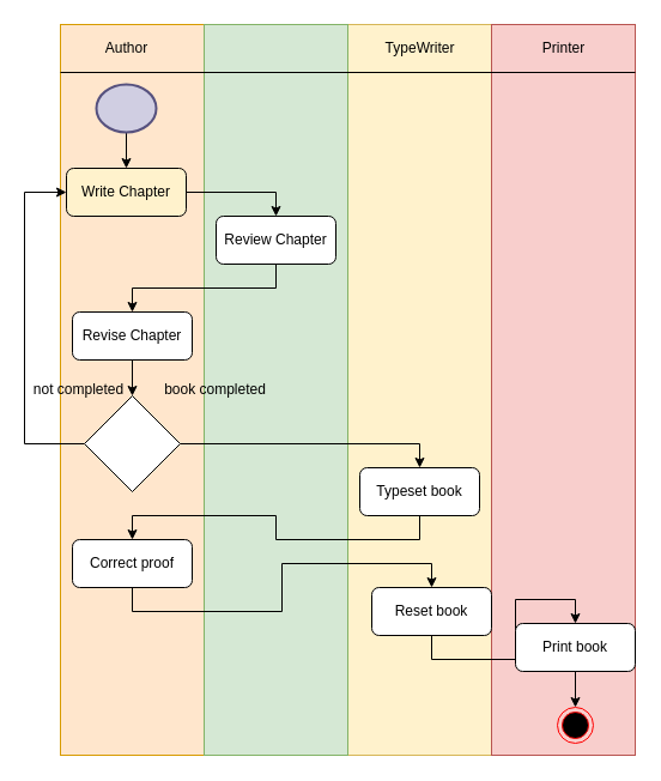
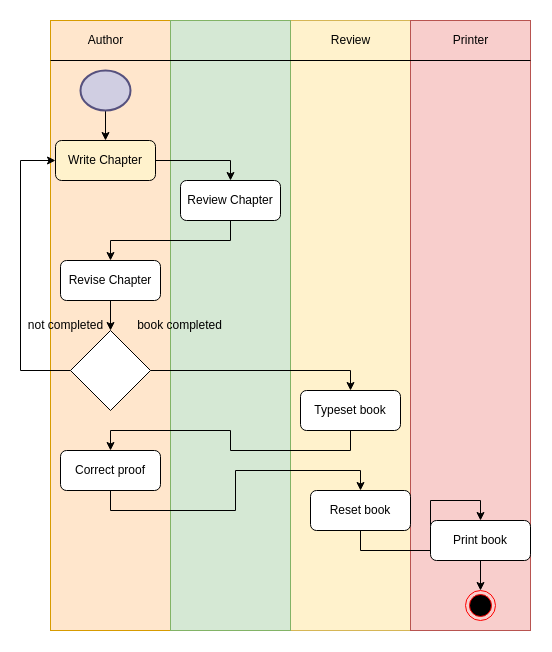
  <mxCell id="0" />
  <mxCell id="1" parent="0" />
  <mxCell id="2" value="" style="whiteSpace=wrap;html=1;fillColor=#ffe6cc;strokeColor=#d79b00;" parent="1" vertex="1"><mxGeometry x="50" y="20" width="120" height="610" as="geometry" /></mxCell>
  <mxCell id="3" value="" style="whiteSpace=wrap;html=1;fillColor=#fff2cc;strokeColor=#d6b656;" parent="1" vertex="1"><mxGeometry x="290" y="20" width="120" height="610" as="geometry" /></mxCell>
  <mxCell id="4" value="" style="whiteSpace=wrap;html=1;fillColor=#d5e8d4;strokeColor=#82b366;" parent="1" vertex="1"><mxGeometry x="170" y="20" width="120" height="610" as="geometry" /></mxCell>
  <mxCell id="5" value="" style="whiteSpace=wrap;html=1;fillColor=#f8cecc;strokeColor=#b85450;" parent="1" vertex="1"><mxGeometry x="410" y="20" width="120" height="610" as="geometry" /></mxCell>
  <mxCell id="6" value="" style="endArrow=none;html=1;" parent="1" edge="1"><mxGeometry width="50" height="50" relative="1" as="geometry"><mxPoint x="50" y="60" as="sourcePoint" /><mxPoint x="530" y="60" as="targetPoint" /></mxGeometry></mxCell>
  <mxCell id="7" value="Author" style="text;html=1;align=center;verticalAlign=middle;resizable=0;points=[];autosize=1;strokeColor=none;" parent="1" vertex="1"><mxGeometry x="80" y="30" width="50" height="20" as="geometry" /></mxCell>
- <mxCell id="8" value="TypeWriter" style="text;html=1;align=center;verticalAlign=middle;resizable=0;points=[];autosize=1;strokeColor=none;" parent="1" vertex="1"><mxGeometry x="315" y="30" width="70" height="20" as="geometry" /></mxCell>
+ <mxCell id="8" value="Review" style="text;html=1;align=center;verticalAlign=middle;resizable=0;points=[];autosize=1;strokeColor=none;" parent="1" vertex="1"><mxGeometry x="315" y="30" width="70" height="20" as="geometry" /></mxCell>
  <mxCell id="9" value="Printer" style="text;html=1;align=center;verticalAlign=middle;resizable=0;points=[];autosize=1;strokeColor=none;" parent="1" vertex="1"><mxGeometry x="445" y="30" width="50" height="20" as="geometry" /></mxCell>
  <mxCell id="10" value="" style="edgeStyle=orthogonalEdgeStyle;rounded=0;orthogonalLoop=1;jettySize=auto;html=1;" parent="1" source="11" target="13" edge="1"><mxGeometry relative="1" as="geometry" /></mxCell>
  <mxCell id="11" value="" style="strokeWidth=2;html=1;shape=mxgraph.flowchart.start_1;whiteSpace=wrap;fillColor=#d0cee2;strokeColor=#56517e;" parent="1" vertex="1"><mxGeometry x="80" y="70" width="50" height="40" as="geometry" /></mxCell>
  <mxCell id="12" value="" style="edgeStyle=orthogonalEdgeStyle;rounded=0;orthogonalLoop=1;jettySize=auto;html=1;entryX=0.5;entryY=0;entryDx=0;entryDy=0;exitX=1;exitY=0.5;exitDx=0;exitDy=0;" parent="1" source="13" target="15" edge="1"><mxGeometry relative="1" as="geometry"><mxPoint x="180" y="160" as="sourcePoint" /><mxPoint x="240" y="220" as="targetPoint" /></mxGeometry></mxCell>
  <mxCell id="13" value="Write Chapter" style="rounded=1;whiteSpace=wrap;html=1;fillColor=#fff2cc;" parent="1" vertex="1"><mxGeometry x="55" y="140" width="100" height="40" as="geometry" /></mxCell>
  <mxCell id="14" style="edgeStyle=orthogonalEdgeStyle;rounded=0;orthogonalLoop=1;jettySize=auto;html=1;exitX=0.5;exitY=1;exitDx=0;exitDy=0;entryX=0.5;entryY=0;entryDx=0;entryDy=0;" parent="1" source="15" target="19" edge="1"><mxGeometry relative="1" as="geometry"><Array as="points"><mxPoint x="230" y="240" /><mxPoint x="110" y="240" /></Array></mxGeometry></mxCell>
  <mxCell id="15" value="Review Chapter" style="rounded=1;whiteSpace=wrap;html=1;" parent="1" vertex="1"><mxGeometry x="180" y="180" width="100" height="40" as="geometry" /></mxCell>
  <mxCell id="16" style="edgeStyle=orthogonalEdgeStyle;rounded=0;orthogonalLoop=1;jettySize=auto;html=1;exitX=0.5;exitY=1;exitDx=0;exitDy=0;entryX=0.5;entryY=0;entryDx=0;entryDy=0;" parent="1" source="17" target="24" edge="1"><mxGeometry relative="1" as="geometry" /></mxCell>
  <mxCell id="17" value="Typeset book" style="rounded=1;whiteSpace=wrap;html=1;" parent="1" vertex="1"><mxGeometry x="300" y="390" width="100" height="40" as="geometry" /></mxCell>
  <mxCell id="18" value="" style="edgeStyle=orthogonalEdgeStyle;rounded=0;orthogonalLoop=1;jettySize=auto;html=1;entryX=0.5;entryY=0;entryDx=0;entryDy=0;" parent="1" source="19" target="22" edge="1"><mxGeometry relative="1" as="geometry"><mxPoint x="110" y="360" as="targetPoint" /></mxGeometry></mxCell>
  <mxCell id="19" value="Revise Chapter" style="rounded=1;whiteSpace=wrap;html=1;" parent="1" vertex="1"><mxGeometry x="60" y="260" width="100" height="40" as="geometry" /></mxCell>
  <mxCell id="20" style="edgeStyle=orthogonalEdgeStyle;rounded=0;orthogonalLoop=1;jettySize=auto;html=1;entryX=0.5;entryY=0;entryDx=0;entryDy=0;" parent="1" source="22" target="17" edge="1"><mxGeometry relative="1" as="geometry" /></mxCell>
  <mxCell id="21" style="edgeStyle=orthogonalEdgeStyle;rounded=0;orthogonalLoop=1;jettySize=auto;html=1;exitX=0;exitY=0.5;exitDx=0;exitDy=0;entryX=0;entryY=0.5;entryDx=0;entryDy=0;" parent="1" source="22" target="13" edge="1"><mxGeometry relative="1" as="geometry"><Array as="points"><mxPoint x="20" y="370" /><mxPoint x="20" y="160" /></Array></mxGeometry></mxCell>
  <mxCell id="22" value="" style="rhombus;whiteSpace=wrap;html=1;" parent="1" vertex="1"><mxGeometry x="70" y="330" width="80" height="80" as="geometry" /></mxCell>
  <mxCell id="23" style="edgeStyle=orthogonalEdgeStyle;rounded=0;orthogonalLoop=1;jettySize=auto;html=1;exitX=0.5;exitY=1;exitDx=0;exitDy=0;entryX=0.5;entryY=0;entryDx=0;entryDy=0;" parent="1" source="24" target="26" edge="1"><mxGeometry relative="1" as="geometry" /></mxCell>
  <mxCell id="24" value="Correct proof" style="rounded=1;whiteSpace=wrap;html=1;" parent="1" vertex="1"><mxGeometry x="60" y="450" width="100" height="40" as="geometry" /></mxCell>
  <mxCell id="25" style="edgeStyle=orthogonalEdgeStyle;rounded=0;orthogonalLoop=1;jettySize=auto;html=1;exitX=0.5;exitY=1;exitDx=0;exitDy=0;entryX=0.5;entryY=0;entryDx=0;entryDy=0;" parent="1" source="26" target="30" edge="1"><mxGeometry relative="1" as="geometry" /></mxCell>
  <mxCell id="26" value="Reset book" style="rounded=1;whiteSpace=wrap;html=1;" parent="1" vertex="1"><mxGeometry x="310" y="490" width="100" height="40" as="geometry" /></mxCell>
  <mxCell id="27" value="not completed&lt;br&gt;" style="text;html=1;align=center;verticalAlign=middle;resizable=0;points=[];autosize=1;strokeColor=none;" parent="1" vertex="1"><mxGeometry x="20" y="315" width="90" height="20" as="geometry" /></mxCell>
  <mxCell id="28" value="book completed" style="text;html=1;align=center;verticalAlign=middle;resizable=0;points=[];autosize=1;strokeColor=none;" parent="1" vertex="1"><mxGeometry x="129" y="315" width="100" height="20" as="geometry" /></mxCell>
  <mxCell id="29" value="" style="edgeStyle=orthogonalEdgeStyle;rounded=0;orthogonalLoop=1;jettySize=auto;html=1;" parent="1" source="30" target="31" edge="1"><mxGeometry relative="1" as="geometry" /></mxCell>
  <mxCell id="30" value="Print book" style="rounded=1;whiteSpace=wrap;html=1;" parent="1" vertex="1"><mxGeometry x="430" y="520" width="100" height="40" as="geometry" /></mxCell>
  <mxCell id="31" value="" style="ellipse;html=1;shape=endState;fillColor=#000000;strokeColor=#ff0000;" parent="1" vertex="1"><mxGeometry x="465" y="590" width="30" height="30" as="geometry" /></mxCell>
